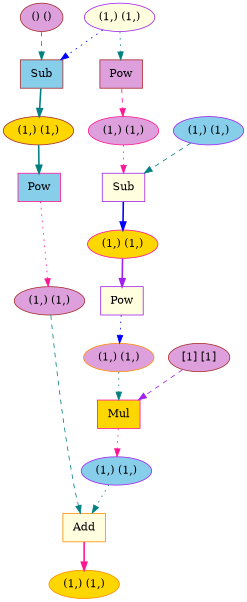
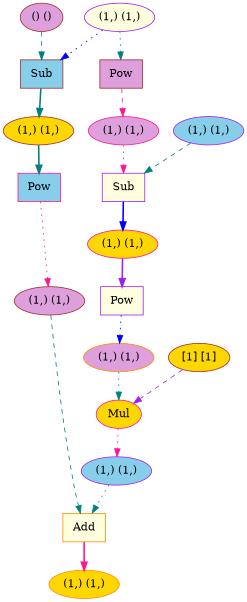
  digraph {
    node [color=brown fillcolor=plum style=filled]
    edge [color=teal style=dotted]
    n1 [color=darkorange fillcolor=gold label="(1,) (1,)"]
    n2 [color=darkorange fillcolor=lightyellow label=Add shape=box]
    n3 [color=purple fillcolor=skyblue label="(1,) (1,)"]
    n4 [label="(1,) (1,)"]
    n5 [color=deeppink fillcolor=skyblue label=Pow shape=box]
    n6 [fillcolor=gold label="(1,) (1,)"]
    n7 [fillcolor=skyblue label=Sub shape=box]
    n8 [color=purple fillcolor=lightyellow label="(1,) (1,)"]
    n9 [label=Pow shape=box]
    n10 [color=deeppink label="(1,) (1,)"]
    n11 [label="() ()"]
-   n12 [color=deeppink fillcolor=gold label=Mul shape=box]
+   n12 [color=deeppink fillcolor=gold label=Mul shape=ellipse]
    n13 [color=darkorange label="(1,) (1,)"]
-   n14 [label="[1] [1]"]
+   n14 [fillcolor=gold label="[1] [1]"]
    n15 [color=purple fillcolor=lightyellow label=Pow shape=box]
    n16 [color=deeppink fillcolor=gold label="(1,) (1,)"]
    n17 [color=purple fillcolor=lightyellow label=Sub shape=box]
    n18 [color=purple fillcolor=skyblue label="(1,) (1,)"]
    n2 -> n1 [color=deeppink style=bold]
    n3 -> n2
    n4 -> n2 [style=dashed]
    n5 -> n4 [color=deeppink]
    n6 -> n5 [style=bold]
    n7 -> n6 [style=bold]
    n8 -> n7 [color=blue]
    n8 -> n9
    n9 -> n10 [color=deeppink style=dashed]
    n10 -> n17 [color=deeppink]
    n11 -> n7 [style=dashed]
    n12 -> n3 [color=deeppink]
    n13 -> n12
    n14 -> n12 [color=purple style=dashed]
    n15 -> n13 [color=blue]
    n16 -> n15 [color=purple style=bold]
    n17 -> n16 [color=blue style=bold]
    n18 -> n17 [style=dashed]
  }
